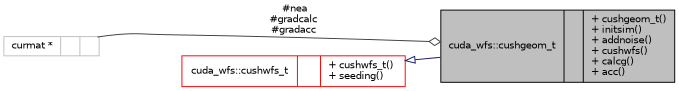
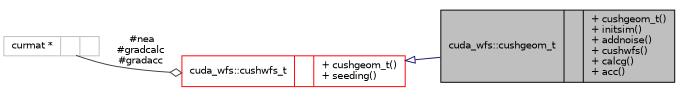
  digraph {
    rankdir=LR
    node [fontname=Helvetica fontsize=10 shape=record]
    edge [fontname=Helvetica fontsize=10 labelfontname=Helvetica labelfontsize=10 style=solid]
    n1 [color=black fillcolor=grey75 fontcolor=black height=0.2 label="{cuda_wfs::cushgeom_t\n||+ cushgeom_t()\l+ initsim()\l+ addnoise()\l+ cushwfs()\l+ calcg()\l+ acc()\l}" style=filled width=0.4]
-   n2 [color=red height=0.2 label="{cuda_wfs::cushwfs_t\n||+ cushwfs_t()\l+ seeding()\l}" width=0.4]
+   n2 [color=red height=0.2 label="{cuda_wfs::cushwfs_t\n||+ cushgeom_t()\l+ seeding()\l}" width=0.4]
    n3 [color=grey75 height=0.2 label="{curmat *\n||}" width=0.4]
    n2 -> n1 [arrowtail=onormal color=midnightblue dir=back]
-   n3 -> n1 [arrowhead=odiamond color=grey25 label=" #nea\n#gradcalc\n#gradacc"]
+   n3 -> n2 [arrowhead=odiamond color=grey25 label=" #nea\n#gradcalc\n#gradacc"]
  }
